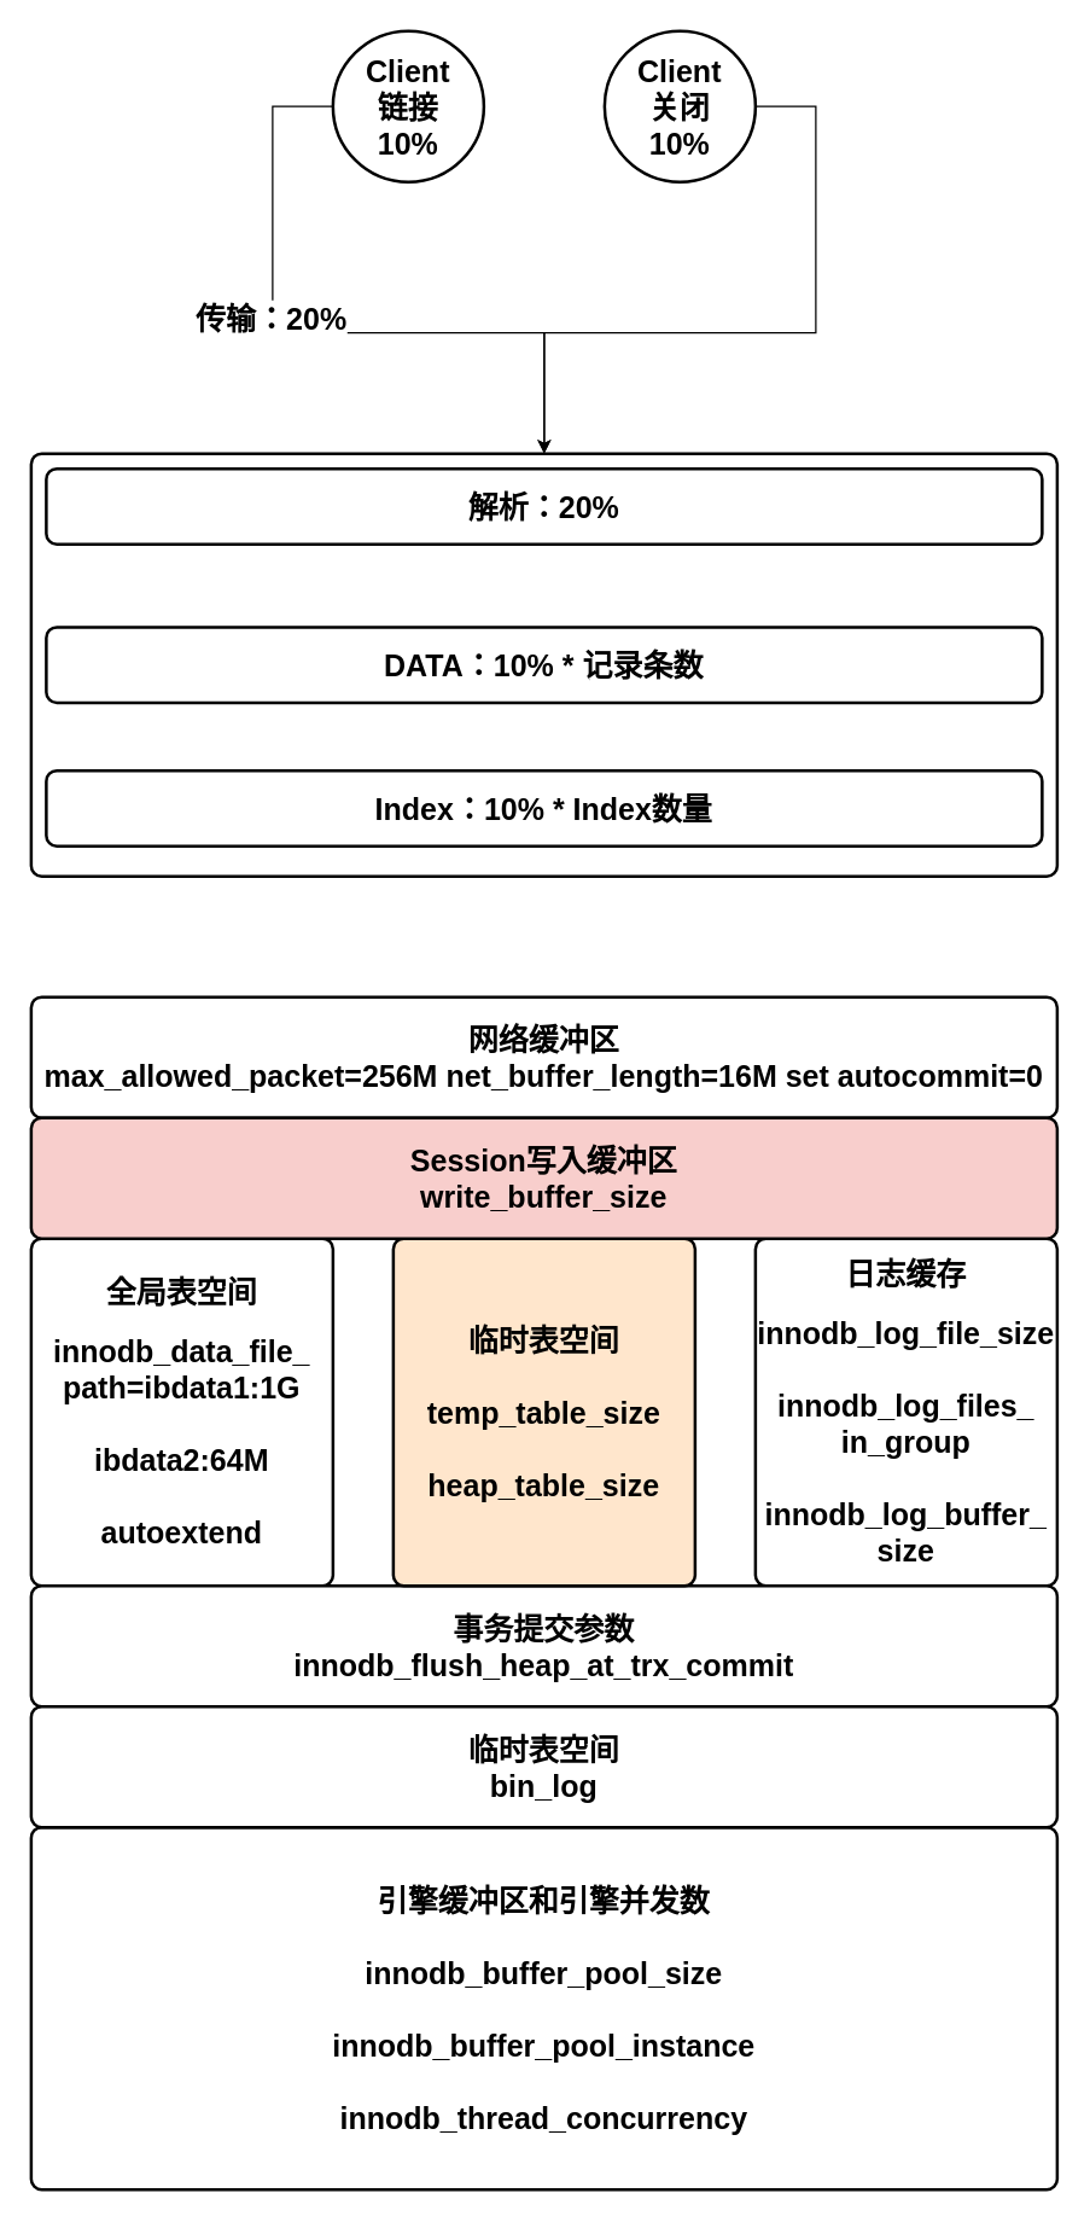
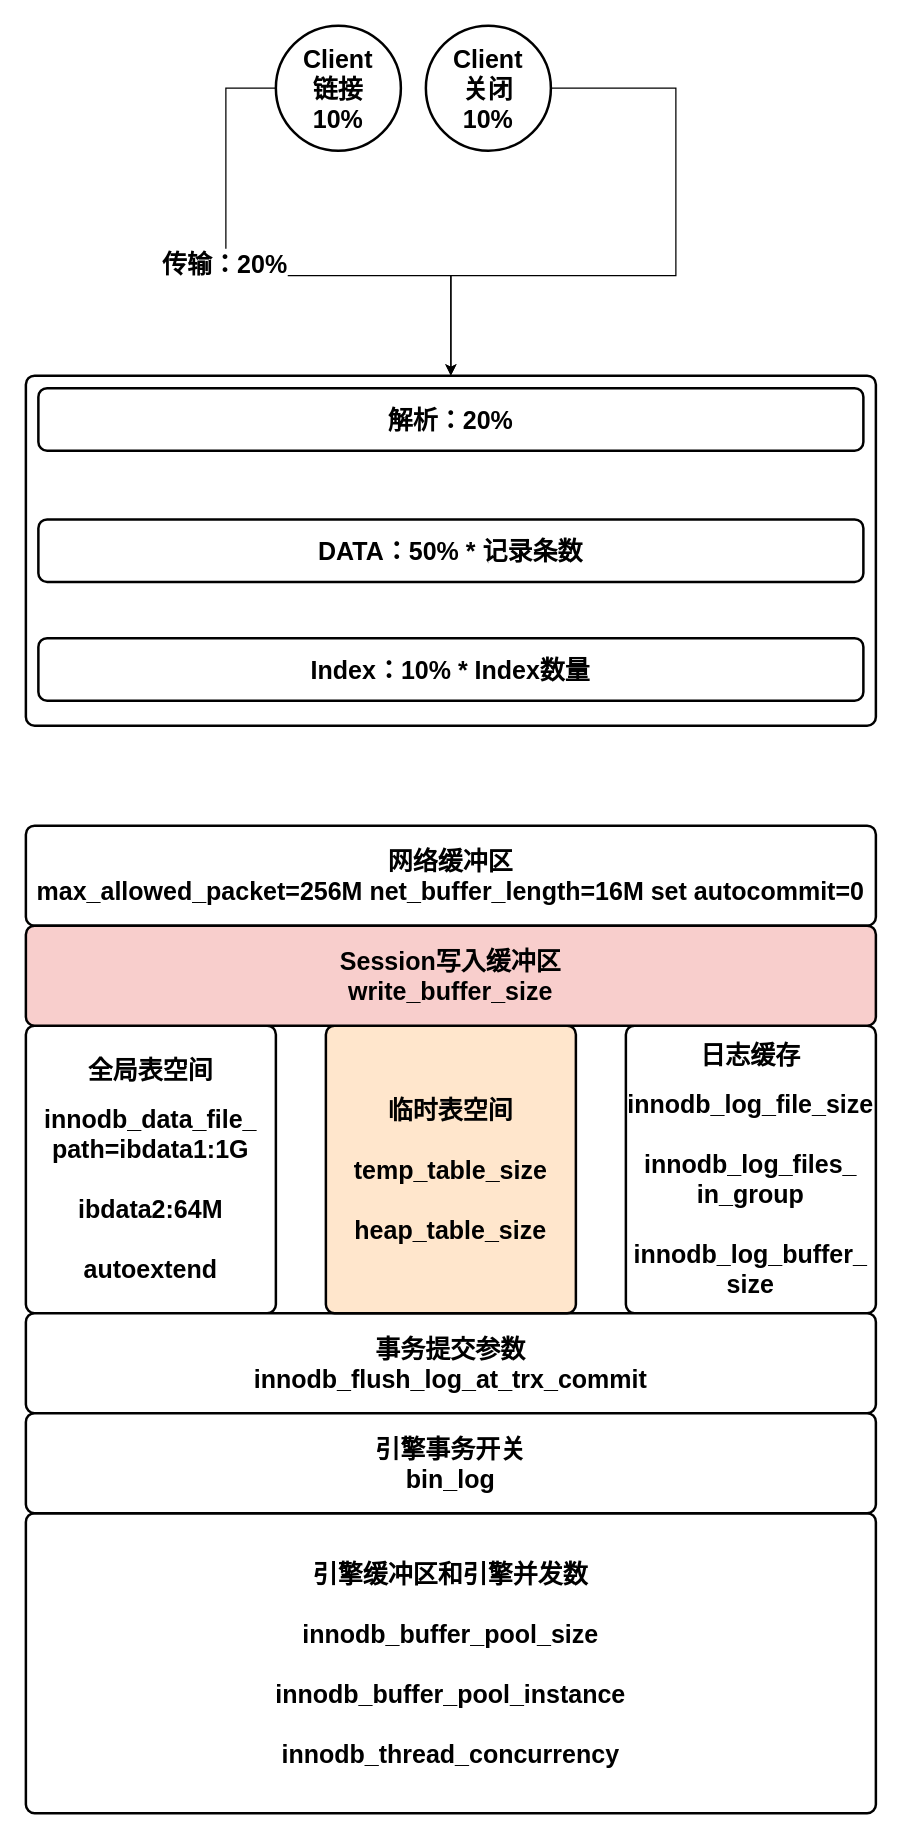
  <mxCell id="0" />
  <mxCell id="1" parent="0" />
  <mxCell id="2" value="&lt;font&gt;&lt;span style=&quot;font-size: 20px&quot;&gt;&lt;b&gt;网络缓冲区&lt;/b&gt;&lt;/span&gt;&lt;br&gt;&lt;span style=&quot;font-size: 20px&quot;&gt;&lt;b&gt;max_allowed_packet=256M net_buffer_length=16M set autocommit=0&lt;/b&gt;&lt;/span&gt;&lt;br&gt;&lt;/font&gt;" style="rounded=1;whiteSpace=wrap;html=1;absoluteArcSize=1;arcSize=14;strokeWidth=2;" vertex="1" parent="1"><mxGeometry x="20" y="660" width="680" height="80" as="geometry" /></mxCell>
  <mxCell id="3" style="edgeStyle=orthogonalEdgeStyle;rounded=0;orthogonalLoop=1;jettySize=auto;html=1;exitX=0;exitY=0.5;exitDx=0;exitDy=0;exitPerimeter=0;" edge="1" parent="1" source="10" target="5"><mxGeometry relative="1" as="geometry"><mxPoint x="170" y="80" as="sourcePoint" /><Array as="points"><mxPoint x="180" y="70" /><mxPoint x="180" y="220" /><mxPoint x="360" y="220" /></Array></mxGeometry></mxCell>
  <mxCell id="4" value="&lt;b&gt;&lt;font style=&quot;font-size: 20px&quot;&gt;传输：20%&lt;/font&gt;&lt;/b&gt;" style="text;html=1;resizable=0;points=[];align=center;verticalAlign=middle;labelBackgroundColor=#ffffff;" vertex="1" connectable="0" parent="3"><mxGeometry x="-0.204" y="-2" relative="1" as="geometry"><mxPoint as="offset" /></mxGeometry></mxCell>
  <mxCell id="5" value="" style="rounded=1;whiteSpace=wrap;html=1;absoluteArcSize=1;arcSize=14;strokeWidth=2;" vertex="1" parent="1"><mxGeometry x="20" y="300" width="680" height="280" as="geometry" /></mxCell>
  <mxCell id="6" value="&lt;b&gt;&lt;font style=&quot;font-size: 20px&quot;&gt;解析：20%&lt;/font&gt;&lt;/b&gt;" style="rounded=1;whiteSpace=wrap;html=1;absoluteArcSize=1;arcSize=14;strokeWidth=2;" vertex="1" parent="1"><mxGeometry x="30" y="310" width="660" height="50" as="geometry" /></mxCell>
- <mxCell id="7" value="&lt;b&gt;&lt;font style=&quot;font-size: 20px&quot;&gt;DATA：10% * 记录条数&lt;/font&gt;&lt;/b&gt;" style="rounded=1;whiteSpace=wrap;html=1;absoluteArcSize=1;arcSize=14;strokeWidth=2;" vertex="1" parent="1"><mxGeometry x="30" y="415" width="660" height="50" as="geometry" /></mxCell>
+ <mxCell id="7" value="&lt;b&gt;&lt;font style=&quot;font-size: 20px&quot;&gt;DATA：50% * 记录条数&lt;/font&gt;&lt;/b&gt;" style="rounded=1;whiteSpace=wrap;html=1;absoluteArcSize=1;arcSize=14;strokeWidth=2;" vertex="1" parent="1"><mxGeometry x="30" y="415" width="660" height="50" as="geometry" /></mxCell>
  <mxCell id="8" style="edgeStyle=orthogonalEdgeStyle;rounded=0;orthogonalLoop=1;jettySize=auto;html=1;exitX=1;exitY=0.5;exitDx=0;exitDy=0;exitPerimeter=0;" edge="1" parent="1" source="9" target="5"><mxGeometry relative="1" as="geometry"><Array as="points"><mxPoint x="540" y="70" /><mxPoint x="540" y="220" /><mxPoint x="360" y="220" /></Array></mxGeometry></mxCell>
- <mxCell id="9" value="&lt;b style=&quot;white-space: normal ; font-size: 20px&quot;&gt;Client&lt;br&gt;关闭&lt;br&gt;10%&lt;/b&gt;" style="strokeWidth=2;html=1;shape=mxgraph.flowchart.start_2;whiteSpace=wrap;" vertex="1" parent="1"><mxGeometry x="400" y="20" width="100" height="100" as="geometry" /></mxCell>
+ <mxCell id="9" value="&lt;b style=&quot;white-space: normal ; font-size: 20px&quot;&gt;Client&lt;br&gt;关闭&lt;br&gt;10%&lt;/b&gt;" style="strokeWidth=2;html=1;shape=mxgraph.flowchart.start_2;whiteSpace=wrap;" vertex="1" parent="1"><mxGeometry x="340" y="20" width="100" height="100" as="geometry" /></mxCell>
  <mxCell id="10" value="&lt;b style=&quot;white-space: normal ; font-size: 20px&quot;&gt;Client&lt;br&gt;链接&lt;br&gt;10%&lt;/b&gt;" style="strokeWidth=2;html=1;shape=mxgraph.flowchart.start_2;whiteSpace=wrap;" vertex="1" parent="1"><mxGeometry x="220" y="20" width="100" height="100" as="geometry" /></mxCell>
  <mxCell id="11" value="&lt;b&gt;&lt;font style=&quot;font-size: 20px&quot;&gt;Index：10% * Index数量&lt;/font&gt;&lt;/b&gt;" style="rounded=1;whiteSpace=wrap;html=1;absoluteArcSize=1;arcSize=14;strokeWidth=2;" vertex="1" parent="1"><mxGeometry x="30" y="510" width="660" height="50" as="geometry" /></mxCell>
  <mxCell id="12" value="&lt;font&gt;&lt;span style=&quot;font-size: 20px&quot;&gt;&lt;b&gt;全局表空间&lt;br&gt;&lt;/b&gt;&lt;/span&gt;&lt;br&gt;&lt;div&gt;&lt;span style=&quot;font-size: 20px&quot;&gt;&lt;b&gt;innodb_data_file_&lt;/b&gt;&lt;/span&gt;&lt;/div&gt;&lt;div&gt;&lt;span style=&quot;font-size: 20px&quot;&gt;&lt;b&gt;path&lt;/b&gt;&lt;/span&gt;&lt;b style=&quot;font-size: 20px&quot;&gt;=ibdata1:1G&lt;/b&gt;&lt;/div&gt;&lt;div&gt;&lt;b style=&quot;font-size: 20px&quot;&gt;&lt;br&gt;&lt;/b&gt;&lt;/div&gt;&lt;div&gt;&lt;span style=&quot;font-size: 20px&quot;&gt;&lt;b&gt;ibdata2:64M&lt;/b&gt;&lt;/span&gt;&lt;/div&gt;&lt;div&gt;&lt;span style=&quot;font-size: 20px&quot;&gt;&lt;b&gt;&lt;br&gt;&lt;/b&gt;&lt;/span&gt;&lt;/div&gt;&lt;div&gt;&lt;span style=&quot;font-size: 20px&quot;&gt;&lt;b&gt;autoextend&lt;/b&gt;&lt;/span&gt;&lt;/div&gt;&lt;/font&gt;" style="rounded=1;whiteSpace=wrap;html=1;absoluteArcSize=1;arcSize=14;strokeWidth=2;" vertex="1" parent="1"><mxGeometry x="20" y="820" width="200" height="230" as="geometry" /></mxCell>
  <mxCell id="13" value="&lt;font&gt;&lt;span style=&quot;font-size: 20px&quot;&gt;&lt;b&gt;日志缓存&lt;/b&gt;&lt;/span&gt;&lt;br&gt;&lt;br&gt;&lt;div&gt;&lt;span style=&quot;font-size: 20px&quot;&gt;&lt;b&gt;innodb_log_file_size&lt;/b&gt;&lt;/span&gt;&lt;/div&gt;&lt;div&gt;&lt;span style=&quot;font-size: 20px&quot;&gt;&lt;b&gt;&lt;br&gt;&lt;/b&gt;&lt;/span&gt;&lt;/div&gt;&lt;div&gt;&lt;span style=&quot;font-size: 20px&quot;&gt;&lt;b&gt;innodb_log_files_&lt;/b&gt;&lt;/span&gt;&lt;/div&gt;&lt;div&gt;&lt;span style=&quot;font-size: 20px&quot;&gt;&lt;b&gt;in_group&lt;/b&gt;&lt;/span&gt;&lt;/div&gt;&lt;div&gt;&lt;span style=&quot;font-size: 20px&quot;&gt;&lt;b&gt;&lt;br&gt;&lt;/b&gt;&lt;/span&gt;&lt;/div&gt;&lt;div&gt;&lt;span style=&quot;font-size: 20px&quot;&gt;&lt;b&gt;innodb_log_buffer_&lt;/b&gt;&lt;/span&gt;&lt;/div&gt;&lt;div&gt;&lt;span style=&quot;font-size: 20px&quot;&gt;&lt;b&gt;size&lt;/b&gt;&lt;/span&gt;&lt;/div&gt;&lt;/font&gt;" style="rounded=1;whiteSpace=wrap;html=1;absoluteArcSize=1;arcSize=14;strokeWidth=2;" vertex="1" parent="1"><mxGeometry x="500" y="820" width="200" height="230" as="geometry" /></mxCell>
- <mxCell id="14" value="&lt;font&gt;&lt;span style=&quot;font-size: 20px&quot;&gt;&lt;b&gt;事务提交参数&lt;/b&gt;&lt;/span&gt;&lt;br&gt;&lt;span style=&quot;font-size: 20px&quot;&gt;&lt;b&gt;innodb_flush_heap_at_trx_commit&lt;/b&gt;&lt;/span&gt;&lt;br&gt;&lt;/font&gt;" style="rounded=1;whiteSpace=wrap;html=1;absoluteArcSize=1;arcSize=14;strokeWidth=2;" vertex="1" parent="1"><mxGeometry x="20" y="1050" width="680" height="80" as="geometry" /></mxCell>
+ <mxCell id="14" value="&lt;font&gt;&lt;span style=&quot;font-size: 20px&quot;&gt;&lt;b&gt;事务提交参数&lt;/b&gt;&lt;/span&gt;&lt;br&gt;&lt;span style=&quot;font-size: 20px&quot;&gt;&lt;b&gt;innodb_flush_log_at_trx_commit&lt;/b&gt;&lt;/span&gt;&lt;br&gt;&lt;/font&gt;" style="rounded=1;whiteSpace=wrap;html=1;absoluteArcSize=1;arcSize=14;strokeWidth=2;" vertex="1" parent="1"><mxGeometry x="20" y="1050" width="680" height="80" as="geometry" /></mxCell>
  <mxCell id="15" value="&lt;b&gt;&lt;font style=&quot;font-size: 20px&quot;&gt;临时表空间&lt;br&gt;&lt;br&gt;&lt;/font&gt;&lt;/b&gt;&lt;span style=&quot;white-space: pre&quot;&gt;&lt;b&gt;&lt;font style=&quot;font-size: 20px&quot;&gt;temp_table_size&lt;br/&gt;&lt;br/&gt;heap_table_size&lt;/font&gt;&lt;/b&gt;&lt;/span&gt;&lt;b&gt;&lt;font style=&quot;font-size: 20px&quot;&gt;&lt;br&gt;&lt;/font&gt;&lt;/b&gt;" style="rounded=1;whiteSpace=wrap;html=1;absoluteArcSize=1;arcSize=14;strokeWidth=2;fillColor=#ffe6cc;" vertex="1" parent="1"><mxGeometry x="260" y="820" width="200" height="230" as="geometry" /></mxCell>
  <mxCell id="16" value="&lt;b&gt;&lt;font style=&quot;font-size: 20px&quot;&gt;引擎缓冲区和引擎并发数&lt;br&gt;&lt;br&gt;&lt;/font&gt;&lt;/b&gt;&lt;span style=&quot;white-space: pre&quot;&gt;&lt;b&gt;&lt;font style=&quot;font-size: 20px&quot;&gt;innodb_buffer_pool_size&lt;br/&gt;&lt;br&gt;&lt;/font&gt;&lt;/b&gt;&lt;/span&gt;&lt;span style=&quot;white-space: pre&quot;&gt;&lt;b&gt;&lt;font style=&quot;font-size: 20px&quot;&gt;innodb_buffer_pool_instance&lt;br/&gt;&lt;/font&gt;&lt;/b&gt;&lt;/span&gt;&lt;b&gt;&lt;font style=&quot;font-size: 20px&quot;&gt;&lt;br&gt;&lt;/font&gt;&lt;/b&gt;&lt;span style=&quot;white-space: pre&quot;&gt;&lt;b&gt;&lt;font style=&quot;font-size: 20px&quot;&gt;innodb_thread_concurrency&lt;/font&gt;&lt;/b&gt;&lt;/span&gt;&lt;b&gt;&lt;font style=&quot;font-size: 20px&quot;&gt;&lt;br&gt;&lt;/font&gt;&lt;/b&gt;" style="rounded=1;whiteSpace=wrap;html=1;absoluteArcSize=1;arcSize=14;strokeWidth=2;" vertex="1" parent="1"><mxGeometry x="20" y="1210" width="680" height="240" as="geometry" /></mxCell>
  <mxCell id="17" value="&lt;font&gt;&lt;span style=&quot;font-size: 20px&quot;&gt;&lt;b&gt;Session写入缓冲区&lt;/b&gt;&lt;/span&gt;&lt;br&gt;&lt;span style=&quot;white-space: pre&quot;&gt;&lt;b&gt;&lt;font style=&quot;font-size: 20px&quot;&gt;write_buffer_size&lt;/font&gt;&lt;/b&gt;&lt;/span&gt;&lt;br&gt;&lt;/font&gt;" style="rounded=1;whiteSpace=wrap;html=1;absoluteArcSize=1;arcSize=14;strokeWidth=2;fillColor=#f8cecc;" vertex="1" parent="1"><mxGeometry x="20" y="740" width="680" height="80" as="geometry" /></mxCell>
- <mxCell id="18" value="&lt;font style=&quot;font-size: 20px&quot;&gt;&lt;span style=&quot;font-size: 20px&quot;&gt;&lt;b&gt;临时表空间&lt;br&gt;&lt;/b&gt;&lt;/span&gt;&lt;span style=&quot;white-space: pre&quot;&gt;&lt;b&gt;bin_log&lt;/b&gt;&lt;/span&gt;&lt;br&gt;&lt;/font&gt;" style="rounded=1;whiteSpace=wrap;html=1;absoluteArcSize=1;arcSize=14;strokeWidth=2;" vertex="1" parent="1"><mxGeometry x="20" y="1130" width="680" height="80" as="geometry" /></mxCell>
+ <mxCell id="18" value="&lt;font style=&quot;font-size: 20px&quot;&gt;&lt;span style=&quot;font-size: 20px&quot;&gt;&lt;b&gt;引擎事务开关&lt;br&gt;&lt;/b&gt;&lt;/span&gt;&lt;span style=&quot;white-space: pre&quot;&gt;&lt;b&gt;bin_log&lt;/b&gt;&lt;/span&gt;&lt;br&gt;&lt;/font&gt;" style="rounded=1;whiteSpace=wrap;html=1;absoluteArcSize=1;arcSize=14;strokeWidth=2;" vertex="1" parent="1"><mxGeometry x="20" y="1130" width="680" height="80" as="geometry" /></mxCell>
